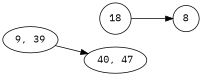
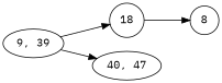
  digraph {
    fontname="IBM Plex Mono"
    rankdir=LR
    node [fontname="IBM Plex Mono" shape=oval]
    edge [fontname="IBM Plex Mono"]
    n1 [label="9, 39"]
    18 [shape=circle]
    n3 [label="40, 47"]
    8 [shape=circle]
+   n1 -> 18
    n1 -> n3
    18 -> 8
  }
